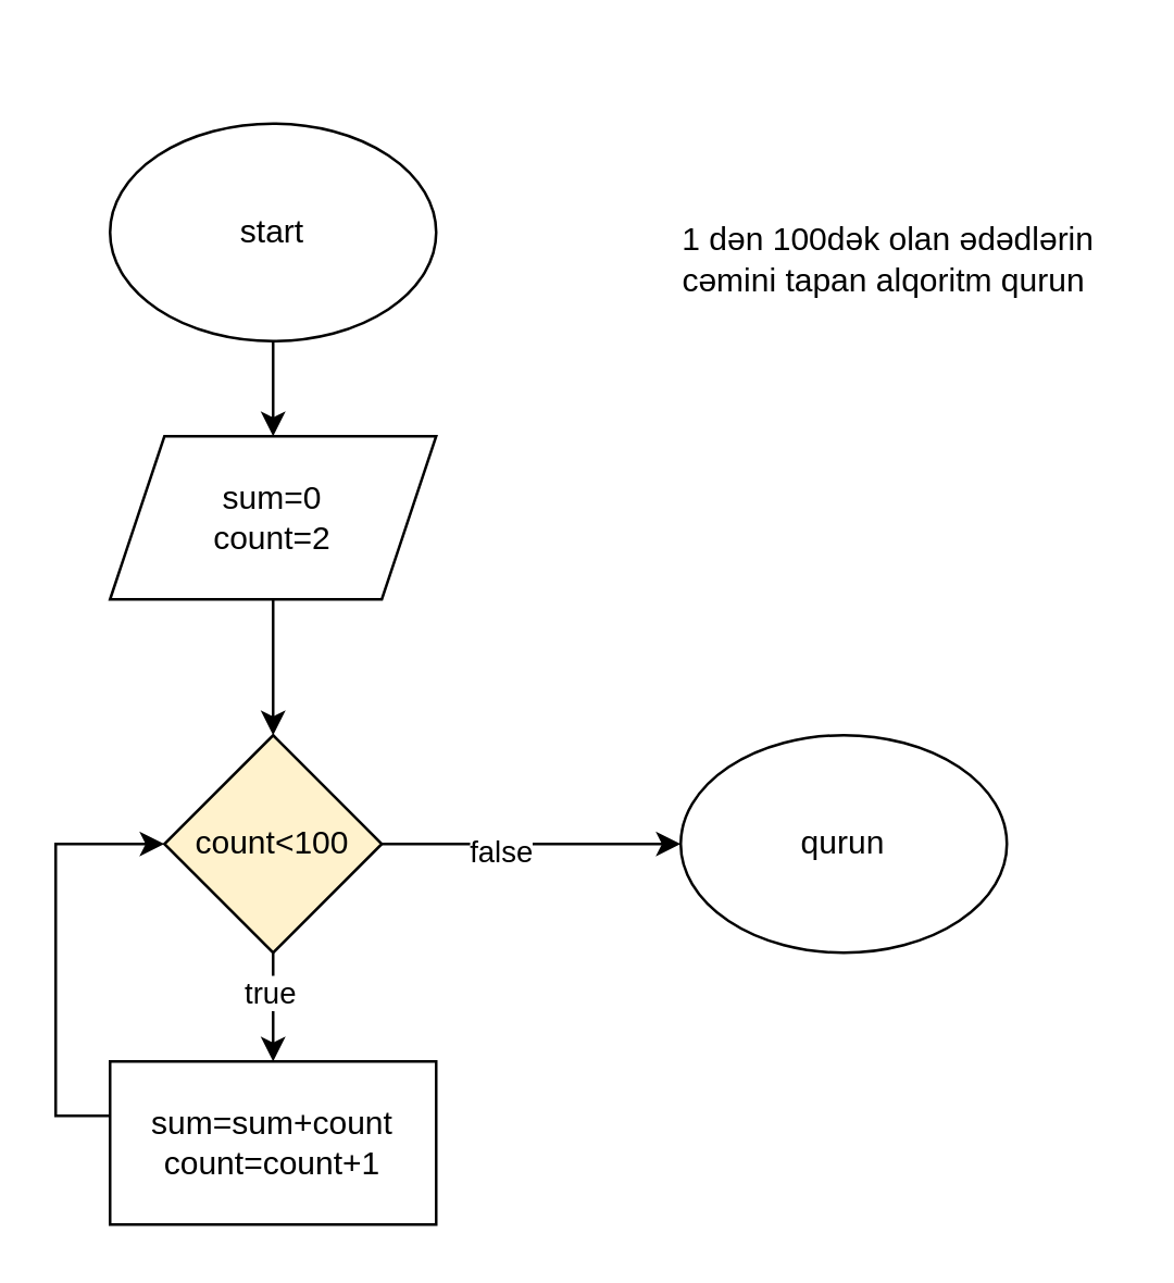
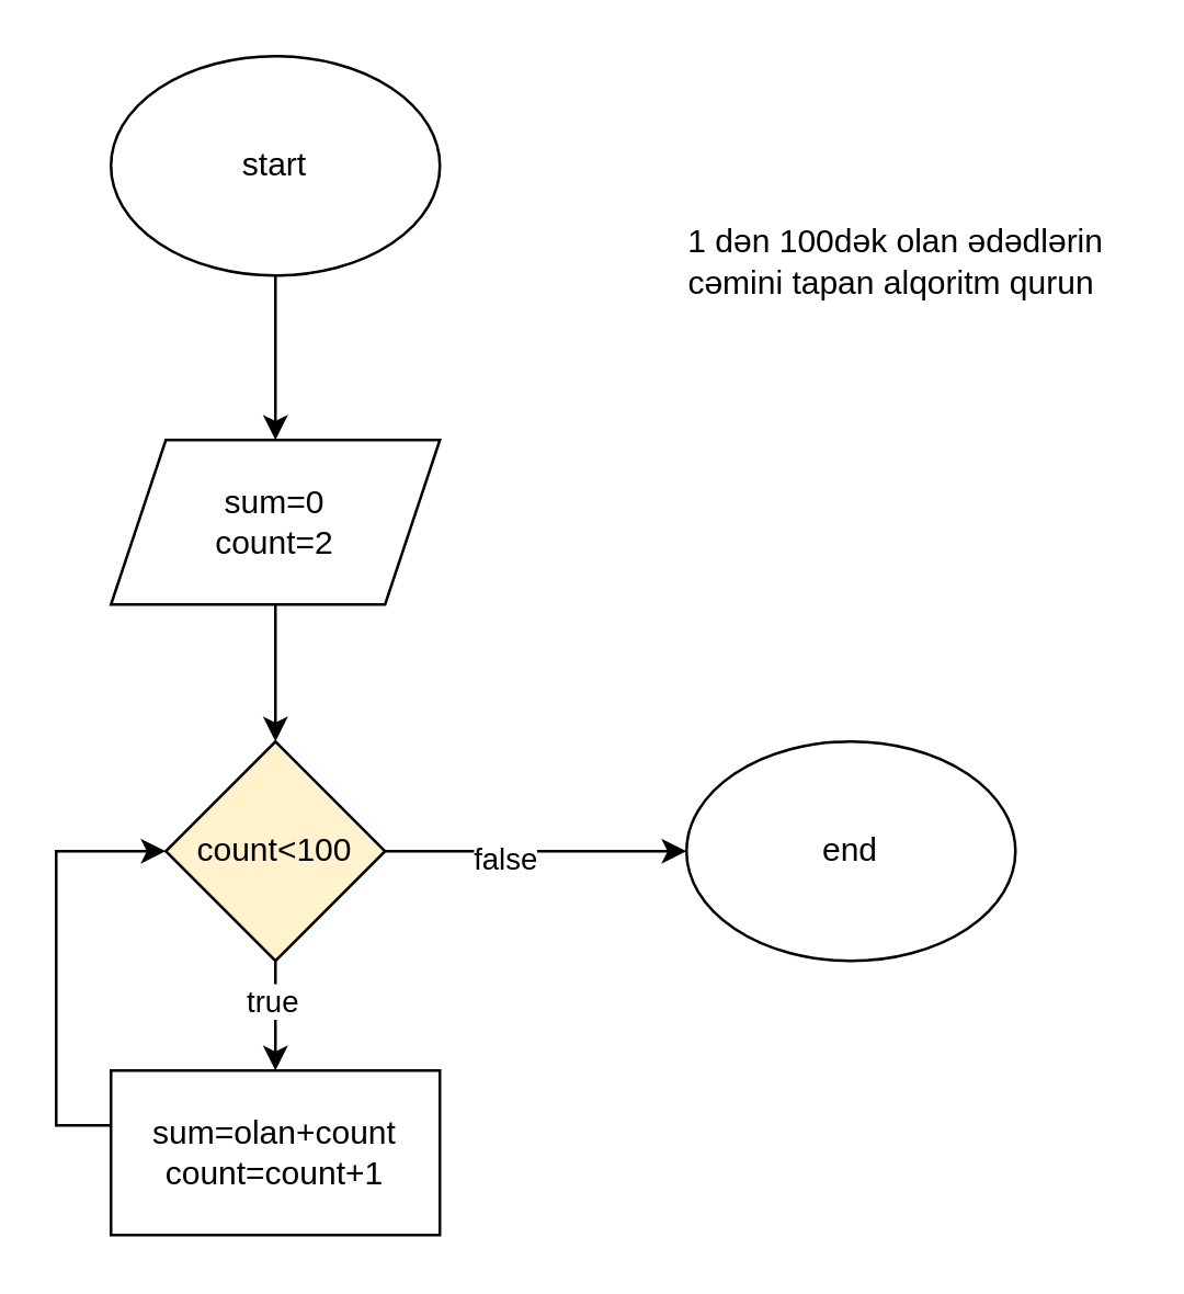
  <mxCell id="0" />
  <mxCell id="1" parent="0" />
  <mxCell id="2" value="&amp;nbsp;1 dən 100dək olan ədədlərin cəmini tapan alqoritm qurun" style="text;html=1;align=center;verticalAlign=middle;whiteSpace=wrap;rounded=0;" vertex="1" parent="1"><mxGeometry x="240" y="80" width="170" height="30" as="geometry" /></mxCell>
  <mxCell id="3" style="edgeStyle=orthogonalEdgeStyle;rounded=0;orthogonalLoop=1;jettySize=auto;html=1;entryX=0.5;entryY=0;entryDx=0;entryDy=0;" edge="1" parent="1" source="4" target="6"><mxGeometry relative="1" as="geometry" /></mxCell>
- <mxCell id="4" value="start" style="ellipse;whiteSpace=wrap;html=1;" vertex="1" parent="1"><mxGeometry x="40" y="45" width="120" height="80" as="geometry" /></mxCell>
+ <mxCell id="4" value="start" style="ellipse;whiteSpace=wrap;html=1;" vertex="1" parent="1"><mxGeometry x="40" y="20" width="120" height="80" as="geometry" /></mxCell>
  <mxCell id="5" style="edgeStyle=orthogonalEdgeStyle;rounded=0;orthogonalLoop=1;jettySize=auto;html=1;entryX=0.5;entryY=0;entryDx=0;entryDy=0;" edge="1" parent="1" source="6" target="11"><mxGeometry relative="1" as="geometry" /></mxCell>
  <mxCell id="6" value="sum=0&lt;div&gt;count=2&lt;/div&gt;" style="shape=parallelogram;perimeter=parallelogramPerimeter;whiteSpace=wrap;html=1;fixedSize=1;" vertex="1" parent="1"><mxGeometry x="40" y="160" width="120" height="60" as="geometry" /></mxCell>
  <mxCell id="7" value="" style="edgeStyle=orthogonalEdgeStyle;rounded=0;orthogonalLoop=1;jettySize=auto;html=1;" edge="1" parent="1" source="11" target="13"><mxGeometry relative="1" as="geometry" /></mxCell>
  <mxCell id="8" value="true" style="edgeLabel;html=1;align=center;verticalAlign=middle;resizable=0;points=[];" vertex="1" connectable="0" parent="7"><mxGeometry x="-0.3" y="-2" relative="1" as="geometry"><mxPoint as="offset" /></mxGeometry></mxCell>
  <mxCell id="9" style="edgeStyle=orthogonalEdgeStyle;rounded=0;orthogonalLoop=1;jettySize=auto;html=1;entryX=0;entryY=0.5;entryDx=0;entryDy=0;" edge="1" parent="1" source="11" target="14"><mxGeometry relative="1" as="geometry" /></mxCell>
  <mxCell id="10" value="false" style="edgeLabel;html=1;align=center;verticalAlign=middle;resizable=0;points=[];" vertex="1" connectable="0" parent="9"><mxGeometry x="-0.226" y="-2" relative="1" as="geometry"><mxPoint as="offset" /></mxGeometry></mxCell>
  <mxCell id="11" value="count&amp;lt;100" style="rhombus;whiteSpace=wrap;html=1;fillColor=#fff2cc;" vertex="1" parent="1"><mxGeometry x="60" y="270" width="80" height="80" as="geometry" /></mxCell>
  <mxCell id="12" style="edgeStyle=orthogonalEdgeStyle;rounded=0;orthogonalLoop=1;jettySize=auto;html=1;entryX=0;entryY=0.5;entryDx=0;entryDy=0;" edge="1" parent="1" source="13" target="11"><mxGeometry relative="1" as="geometry"><mxPoint x="-40" y="310" as="targetPoint" /><Array as="points"><mxPoint x="20" y="410" /><mxPoint x="20" y="310" /></Array></mxGeometry></mxCell>
- <mxCell id="13" value="sum=sum+count&lt;div&gt;count=count+1&lt;/div&gt;" style="rounded=0;whiteSpace=wrap;html=1;" vertex="1" parent="1"><mxGeometry x="40" y="390" width="120" height="60" as="geometry" /></mxCell>
- <mxCell id="14" value="qurun" style="ellipse;whiteSpace=wrap;html=1;" vertex="1" parent="1"><mxGeometry x="250" y="270" width="120" height="80" as="geometry" /></mxCell>
+ <mxCell id="13" value="sum=olan+count&lt;div&gt;count=count+1&lt;/div&gt;" style="rounded=0;whiteSpace=wrap;html=1;" vertex="1" parent="1"><mxGeometry x="40" y="390" width="120" height="60" as="geometry" /></mxCell>
+ <mxCell id="14" value="end" style="ellipse;whiteSpace=wrap;html=1;" vertex="1" parent="1"><mxGeometry x="250" y="270" width="120" height="80" as="geometry" /></mxCell>
